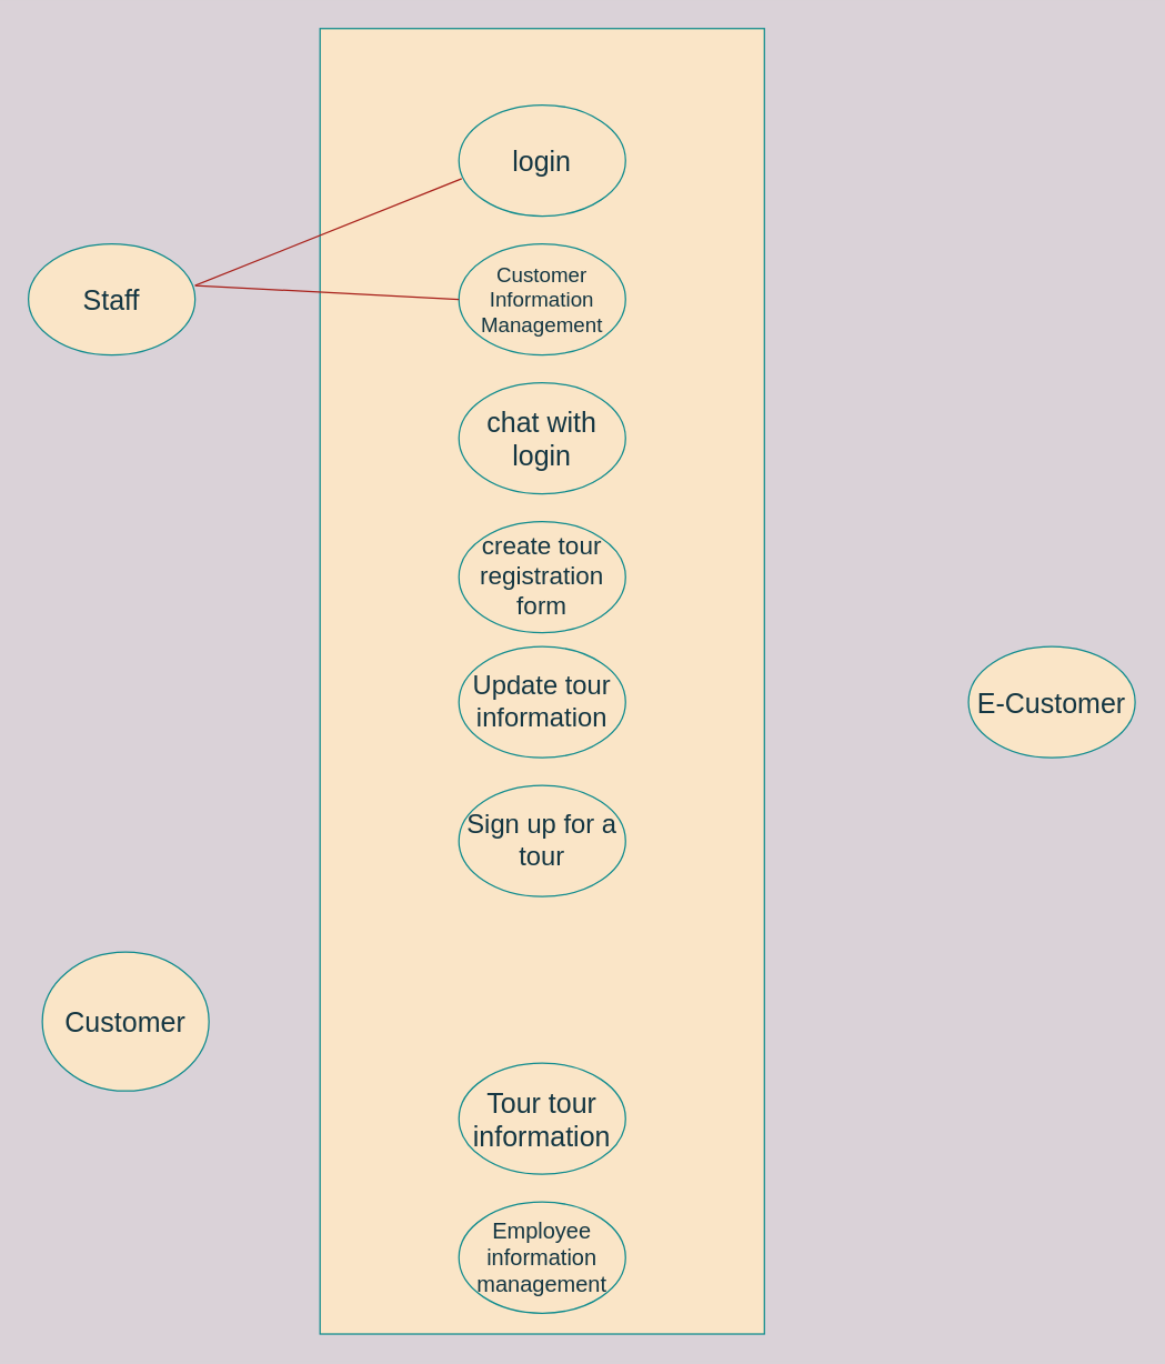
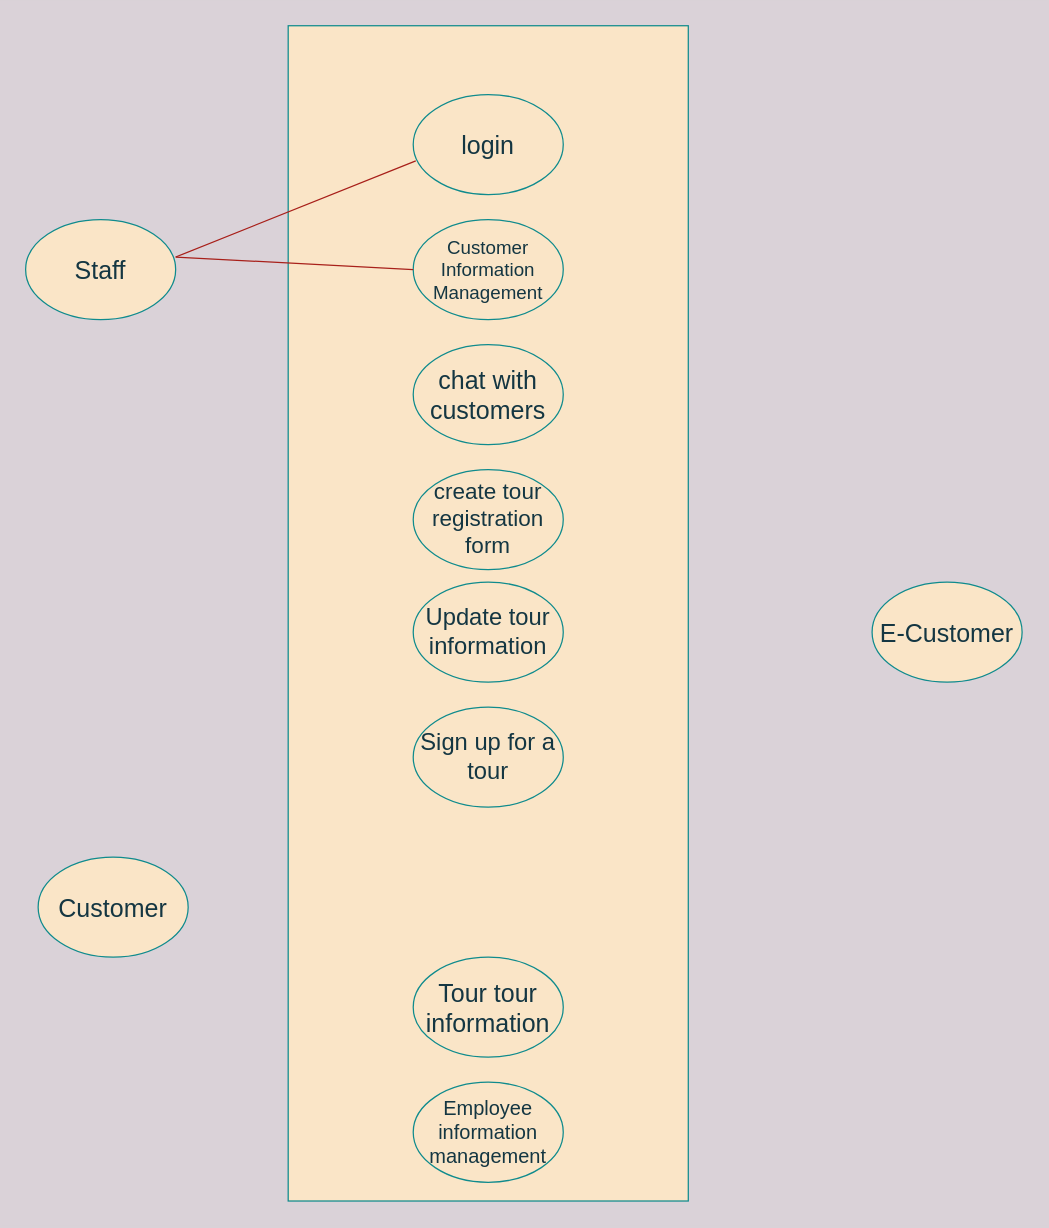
  <mxCell id="0" />
  <mxCell id="1" parent="0" />
  <mxCell id="2" value="" style="rounded=0;whiteSpace=wrap;html=1;fillColor=#FAE5C7;strokeColor=#0F8B8D;fontColor=#143642;" parent="1" vertex="1"><mxGeometry x="230" y="20" width="320" height="940" as="geometry" /></mxCell>
- <mxCell id="3" value="&lt;font style=&quot;font-size: 20px&quot;&gt;chat with login&lt;/font&gt;" style="ellipse;whiteSpace=wrap;html=1;fillColor=#FAE5C7;strokeColor=#0F8B8D;fontColor=#143642;" vertex="1" parent="1"><mxGeometry x="330" y="275" width="120" height="80" as="geometry" /></mxCell>
+ <mxCell id="3" value="&lt;font style=&quot;font-size: 20px&quot;&gt;chat with customers&lt;/font&gt;" style="ellipse;whiteSpace=wrap;html=1;fillColor=#FAE5C7;strokeColor=#0F8B8D;fontColor=#143642;" vertex="1" parent="1"><mxGeometry x="330" y="275" width="120" height="80" as="geometry" /></mxCell>
  <mxCell id="4" value="&lt;font style=&quot;font-size: 18px&quot;&gt;create tour registration form&lt;/font&gt;" style="ellipse;whiteSpace=wrap;html=1;fillColor=#FAE5C7;strokeColor=#0F8B8D;fontColor=#143642;" vertex="1" parent="1"><mxGeometry x="330" y="375" width="120" height="80" as="geometry" /></mxCell>
  <mxCell id="5" value="&lt;font style=&quot;font-size: 19px&quot;&gt;Update tour information&lt;/font&gt;" style="ellipse;whiteSpace=wrap;html=1;fillColor=#FAE5C7;strokeColor=#0F8B8D;fontColor=#143642;" vertex="1" parent="1"><mxGeometry x="330" y="465" width="120" height="80" as="geometry" /></mxCell>
  <mxCell id="6" value="&lt;font style=&quot;font-size: 19px&quot;&gt;Sign up for a tour&lt;/font&gt;" style="ellipse;whiteSpace=wrap;html=1;fillColor=#FAE5C7;strokeColor=#0F8B8D;fontColor=#143642;" vertex="1" parent="1"><mxGeometry x="330" y="565" width="120" height="80" as="geometry" /></mxCell>
  <mxCell id="7" value="&lt;font style=&quot;font-size: 20px&quot;&gt;E-Customer&lt;/font&gt;" style="ellipse;whiteSpace=wrap;html=1;fillColor=#FAE5C7;strokeColor=#0F8B8D;fontColor=#143642;" vertex="1" parent="1"><mxGeometry x="697" y="465" width="120" height="80" as="geometry" /></mxCell>
  <mxCell id="8" value="&lt;font style=&quot;font-size: 20px&quot;&gt;Staff&lt;/font&gt;" style="ellipse;whiteSpace=wrap;html=1;fillColor=#FAE5C7;strokeColor=#0F8B8D;fontColor=#143642;" vertex="1" parent="1"><mxGeometry x="20" y="175" width="120" height="80" as="geometry" /></mxCell>
- <mxCell id="9" value="&lt;font style=&quot;font-size: 20px&quot;&gt;Customer&lt;/font&gt;" style="ellipse;whiteSpace=wrap;html=1;fillColor=#FAE5C7;strokeColor=#0F8B8D;fontColor=#143642;" vertex="1" parent="1"><mxGeometry x="30" y="685" width="120" height="100" as="geometry" /></mxCell>
+ <mxCell id="9" value="&lt;font style=&quot;font-size: 20px&quot;&gt;Customer&lt;/font&gt;" style="ellipse;whiteSpace=wrap;html=1;fillColor=#FAE5C7;strokeColor=#0F8B8D;fontColor=#143642;" vertex="1" parent="1"><mxGeometry x="30" y="685" width="120" height="80" as="geometry" /></mxCell>
  <mxCell id="10" value="&lt;font style=&quot;font-size: 20px&quot;&gt;Tour tour information&lt;/font&gt;" style="ellipse;whiteSpace=wrap;html=1;fillColor=#FAE5C7;strokeColor=#0F8B8D;fontColor=#143642;" vertex="1" parent="1"><mxGeometry x="330" y="765" width="120" height="80" as="geometry" /></mxCell>
  <mxCell id="11" value="&lt;font style=&quot;font-size: 16px&quot;&gt;Employee information management&lt;/font&gt;" style="ellipse;whiteSpace=wrap;html=1;fillColor=#FAE5C7;strokeColor=#0F8B8D;fontColor=#143642;" vertex="1" parent="1"><mxGeometry x="330" y="865" width="120" height="80" as="geometry" /></mxCell>
  <mxCell id="12" value="&lt;font style=&quot;font-size: 20px&quot;&gt;login&lt;/font&gt;" style="ellipse;whiteSpace=wrap;html=1;fillColor=#FAE5C7;strokeColor=#0F8B8D;fontColor=#143642;" vertex="1" parent="1"><mxGeometry x="330" y="75" width="120" height="80" as="geometry" /></mxCell>
  <mxCell id="13" value="&lt;font style=&quot;font-size: 15px&quot;&gt;Customer Information Management&lt;/font&gt;" style="ellipse;whiteSpace=wrap;html=1;fillColor=#FAE5C7;strokeColor=#0F8B8D;fontColor=#143642;" vertex="1" parent="1"><mxGeometry x="330" y="175" width="120" height="80" as="geometry" /></mxCell>
  <mxCell id="14" value="" style="endArrow=none;html=1;rounded=0;fontSize=20;entryX=0.017;entryY=0.663;entryDx=0;entryDy=0;entryPerimeter=0;labelBackgroundColor=#DAD2D8;strokeColor=#A8201A;fontColor=#143642;" edge="1" parent="1" target="12"><mxGeometry width="50" height="50" relative="1" as="geometry"><mxPoint x="140" y="205" as="sourcePoint" /><mxPoint x="330" y="135" as="targetPoint" /></mxGeometry></mxCell>
  <mxCell id="15" value="" style="endArrow=none;html=1;rounded=0;fontSize=16;entryX=0;entryY=0.5;entryDx=0;entryDy=0;labelBackgroundColor=#DAD2D8;strokeColor=#A8201A;fontColor=#143642;" edge="1" parent="1" target="13"><mxGeometry width="50" height="50" relative="1" as="geometry"><mxPoint x="140" y="205" as="sourcePoint" /><mxPoint x="190" y="155" as="targetPoint" /></mxGeometry></mxCell>
